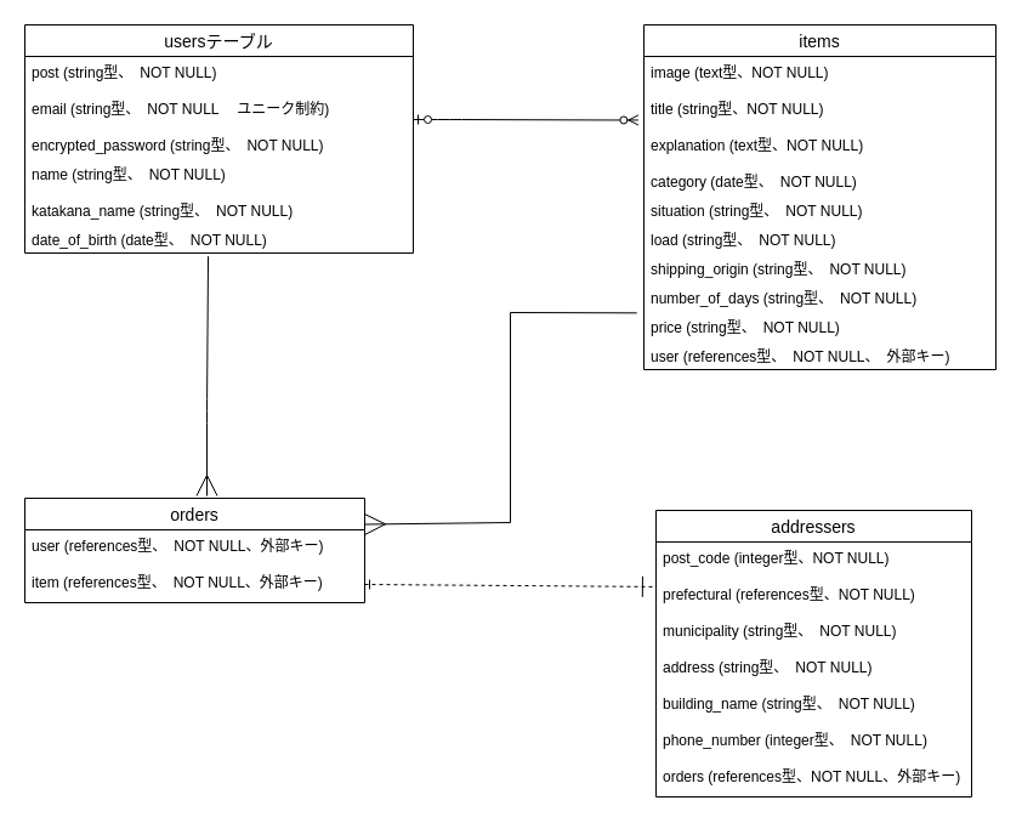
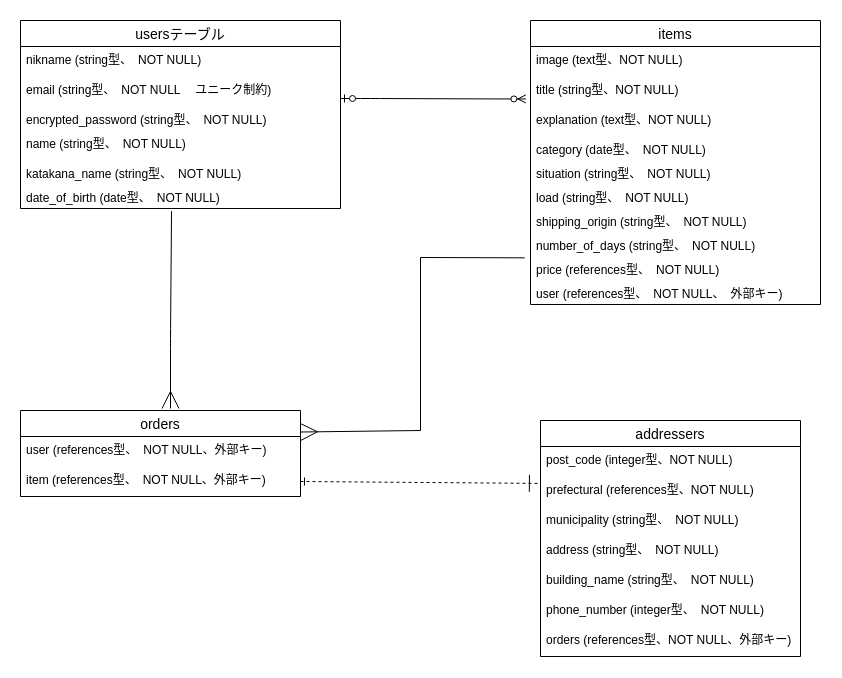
  <mxCell id="0" />
  <mxCell id="1" parent="0" />
  <mxCell id="2" value="usersテーブル" style="swimlane;fontStyle=0;childLayout=stackLayout;horizontal=1;startSize=26;horizontalStack=0;resizeParent=1;resizeParentMax=0;resizeLast=0;collapsible=1;marginBottom=0;align=center;fontSize=14;" parent="1" vertex="1"><mxGeometry y="20" width="320" height="188" as="geometry" x="20" /></mxCell>
- <mxCell id="3" value="post (string型、　NOT NULL)" style="text;strokeColor=none;fillColor=none;spacingLeft=4;spacingRight=4;overflow=hidden;rotatable=0;points=[[0,0.5],[1,0.5]];portConstraint=eastwest;fontSize=12;" parent="2" vertex="1"><mxGeometry y="26" width="320" height="30" as="geometry" /></mxCell>
+ <mxCell id="3" value="nikname (string型、　NOT NULL)" style="text;strokeColor=none;fillColor=none;spacingLeft=4;spacingRight=4;overflow=hidden;rotatable=0;points=[[0,0.5],[1,0.5]];portConstraint=eastwest;fontSize=12;" parent="2" vertex="1"><mxGeometry y="26" width="320" height="30" as="geometry" /></mxCell>
  <mxCell id="4" value="email (string型、　NOT NULL 　ユニーク制約)&#10;" style="text;strokeColor=none;fillColor=none;spacingLeft=4;spacingRight=4;overflow=hidden;rotatable=0;points=[[0,0.5],[1,0.5]];portConstraint=eastwest;fontSize=12;" parent="2" vertex="1"><mxGeometry y="56" width="320" height="30" as="geometry" /></mxCell>
  <mxCell id="5" value="encrypted_password (string型、　NOT NULL)" style="text;strokeColor=none;fillColor=none;spacingLeft=4;spacingRight=4;overflow=hidden;rotatable=0;points=[[0,0.5],[1,0.5]];portConstraint=eastwest;fontSize=12;" parent="2" vertex="1"><mxGeometry y="86" width="320" height="24" as="geometry" /></mxCell>
  <mxCell id="6" value="name (string型、　NOT NULL)" style="text;strokeColor=none;fillColor=none;spacingLeft=4;spacingRight=4;overflow=hidden;rotatable=0;points=[[0,0.5],[1,0.5]];portConstraint=eastwest;fontSize=12;" vertex="1" parent="2"><mxGeometry y="110" width="320" height="30" as="geometry" /></mxCell>
  <mxCell id="7" value="katakana_name (string型、　NOT NULL)" style="text;strokeColor=none;fillColor=none;spacingLeft=4;spacingRight=4;overflow=hidden;rotatable=0;points=[[0,0.5],[1,0.5]];portConstraint=eastwest;fontSize=12;" vertex="1" parent="2"><mxGeometry y="140" width="320" height="24" as="geometry" /></mxCell>
  <mxCell id="8" value="date_of_birth (date型、　NOT NULL)" style="text;strokeColor=none;fillColor=none;spacingLeft=4;spacingRight=4;overflow=hidden;rotatable=0;points=[[0,0.5],[1,0.5]];portConstraint=eastwest;fontSize=12;" vertex="1" parent="2"><mxGeometry y="164" width="320" height="24" as="geometry" /></mxCell>
  <mxCell id="9" value="items" style="swimlane;fontStyle=0;childLayout=stackLayout;horizontal=1;startSize=26;horizontalStack=0;resizeParent=1;resizeParentMax=0;resizeLast=0;collapsible=1;marginBottom=0;align=center;fontSize=14;" vertex="1" parent="1"><mxGeometry x="530" y="20" width="290" height="284" as="geometry" /></mxCell>
  <mxCell id="10" value="image (text型、NOT NULL)" style="text;strokeColor=none;fillColor=none;spacingLeft=4;spacingRight=4;overflow=hidden;rotatable=0;points=[[0,0.5],[1,0.5]];portConstraint=eastwest;fontSize=12;" vertex="1" parent="9"><mxGeometry y="26" width="290" height="30" as="geometry" /></mxCell>
  <mxCell id="11" value="title (string型、NOT NULL)" style="text;strokeColor=none;fillColor=none;spacingLeft=4;spacingRight=4;overflow=hidden;rotatable=0;points=[[0,0.5],[1,0.5]];portConstraint=eastwest;fontSize=12;" vertex="1" parent="9"><mxGeometry y="56" width="290" height="30" as="geometry" /></mxCell>
  <mxCell id="12" value="explanation (text型、NOT NULL)" style="text;strokeColor=none;fillColor=none;spacingLeft=4;spacingRight=4;overflow=hidden;rotatable=0;points=[[0,0.5],[1,0.5]];portConstraint=eastwest;fontSize=12;" vertex="1" parent="9"><mxGeometry y="86" width="290" height="30" as="geometry" /></mxCell>
  <mxCell id="13" value="category (date型、　NOT NULL)" style="text;strokeColor=none;fillColor=none;spacingLeft=4;spacingRight=4;overflow=hidden;rotatable=0;points=[[0,0.5],[1,0.5]];portConstraint=eastwest;fontSize=12;" vertex="1" parent="9"><mxGeometry y="116" width="290" height="24" as="geometry" /></mxCell>
  <mxCell id="14" value="situation (string型、　NOT NULL)" style="text;strokeColor=none;fillColor=none;spacingLeft=4;spacingRight=4;overflow=hidden;rotatable=0;points=[[0,0.5],[1,0.5]];portConstraint=eastwest;fontSize=12;" vertex="1" parent="9"><mxGeometry y="140" width="290" height="24" as="geometry" /></mxCell>
  <mxCell id="15" value="load (string型、　NOT NULL)" style="text;strokeColor=none;fillColor=none;spacingLeft=4;spacingRight=4;overflow=hidden;rotatable=0;points=[[0,0.5],[1,0.5]];portConstraint=eastwest;fontSize=12;" vertex="1" parent="9"><mxGeometry y="164" width="290" height="24" as="geometry" /></mxCell>
  <mxCell id="16" value="shipping_origin (string型、　NOT NULL)" style="text;strokeColor=none;fillColor=none;spacingLeft=4;spacingRight=4;overflow=hidden;rotatable=0;points=[[0,0.5],[1,0.5]];portConstraint=eastwest;fontSize=12;" vertex="1" parent="9"><mxGeometry y="188" width="290" height="24" as="geometry" /></mxCell>
  <mxCell id="17" value="number_of_days (string型、　NOT NULL)" style="text;strokeColor=none;fillColor=none;spacingLeft=4;spacingRight=4;overflow=hidden;rotatable=0;points=[[0,0.5],[1,0.5]];portConstraint=eastwest;fontSize=12;" vertex="1" parent="9"><mxGeometry y="212" width="290" height="24" as="geometry" /></mxCell>
- <mxCell id="18" value="price (string型、　NOT NULL)" style="text;strokeColor=none;fillColor=none;spacingLeft=4;spacingRight=4;overflow=hidden;rotatable=0;points=[[0,0.5],[1,0.5]];portConstraint=eastwest;fontSize=12;" vertex="1" parent="9"><mxGeometry y="236" width="290" height="24" as="geometry" /></mxCell>
+ <mxCell id="18" value="price (references型、　NOT NULL)" style="text;strokeColor=none;fillColor=none;spacingLeft=4;spacingRight=4;overflow=hidden;rotatable=0;points=[[0,0.5],[1,0.5]];portConstraint=eastwest;fontSize=12;" vertex="1" parent="9"><mxGeometry y="236" width="290" height="24" as="geometry" /></mxCell>
  <mxCell id="19" value="user (references型、　NOT NULL、　外部キー)" style="text;strokeColor=none;fillColor=none;spacingLeft=4;spacingRight=4;overflow=hidden;rotatable=0;points=[[0,0.5],[1,0.5]];portConstraint=eastwest;fontSize=12;" vertex="1" parent="9"><mxGeometry y="260" width="290" height="24" as="geometry" /></mxCell>
  <mxCell id="20" value="orders" style="swimlane;fontStyle=0;childLayout=stackLayout;horizontal=1;startSize=26;horizontalStack=0;resizeParent=1;resizeParentMax=0;resizeLast=0;collapsible=1;marginBottom=0;align=center;fontSize=14;" vertex="1" parent="1"><mxGeometry y="410" width="280" height="86" as="geometry" x="20" /></mxCell>
  <mxCell id="21" value="user (references型、　NOT NULL、外部キー)" style="text;strokeColor=none;fillColor=none;spacingLeft=4;spacingRight=4;overflow=hidden;rotatable=0;points=[[0,0.5],[1,0.5]];portConstraint=eastwest;fontSize=12;" vertex="1" parent="20"><mxGeometry y="26" width="280" height="30" as="geometry" /></mxCell>
  <mxCell id="22" value="item (references型、　NOT NULL、外部キー)" style="text;strokeColor=none;fillColor=none;spacingLeft=4;spacingRight=4;overflow=hidden;rotatable=0;points=[[0,0.5],[1,0.5]];portConstraint=eastwest;fontSize=12;" vertex="1" parent="20"><mxGeometry y="56" width="280" height="30" as="geometry" /></mxCell>
  <mxCell id="23" value="addressers" style="swimlane;fontStyle=0;childLayout=stackLayout;horizontal=1;startSize=26;horizontalStack=0;resizeParent=1;resizeParentMax=0;resizeLast=0;collapsible=1;marginBottom=0;align=center;fontSize=14;" vertex="1" parent="1"><mxGeometry x="540" y="420" width="260" height="236" as="geometry" /></mxCell>
  <mxCell id="24" value="post_code (integer型、NOT NULL)&#10;" style="text;strokeColor=none;fillColor=none;spacingLeft=4;spacingRight=4;overflow=hidden;rotatable=0;points=[[0,0.5],[1,0.5]];portConstraint=eastwest;fontSize=12;" vertex="1" parent="23"><mxGeometry y="26" width="260" height="30" as="geometry" /></mxCell>
  <mxCell id="25" value="prefectural (references型、NOT NULL)" style="text;strokeColor=none;fillColor=none;spacingLeft=4;spacingRight=4;overflow=hidden;rotatable=0;points=[[0,0.5],[1,0.5]];portConstraint=eastwest;fontSize=12;" vertex="1" parent="23"><mxGeometry y="56" width="260" height="30" as="geometry" /></mxCell>
  <mxCell id="26" value="municipality (string型、　NOT NULL)&#10;" style="text;strokeColor=none;fillColor=none;spacingLeft=4;spacingRight=4;overflow=hidden;rotatable=0;points=[[0,0.5],[1,0.5]];portConstraint=eastwest;fontSize=12;" vertex="1" parent="23"><mxGeometry y="86" width="260" height="30" as="geometry" /></mxCell>
  <mxCell id="27" value="address (string型、　NOT NULL)" style="text;strokeColor=none;fillColor=none;spacingLeft=4;spacingRight=4;overflow=hidden;rotatable=0;points=[[0,0.5],[1,0.5]];portConstraint=eastwest;fontSize=12;" vertex="1" parent="23"><mxGeometry y="116" width="260" height="30" as="geometry" /></mxCell>
  <mxCell id="28" value="building_name (string型、　NOT NULL)" style="text;strokeColor=none;fillColor=none;spacingLeft=4;spacingRight=4;overflow=hidden;rotatable=0;points=[[0,0.5],[1,0.5]];portConstraint=eastwest;fontSize=12;" vertex="1" parent="23"><mxGeometry y="146" width="260" height="30" as="geometry" /></mxCell>
  <mxCell id="29" value="phone_number (integer型、　NOT NULL)" style="text;strokeColor=none;fillColor=none;spacingLeft=4;spacingRight=4;overflow=hidden;rotatable=0;points=[[0,0.5],[1,0.5]];portConstraint=eastwest;fontSize=12;" vertex="1" parent="23"><mxGeometry y="176" width="260" height="30" as="geometry" /></mxCell>
  <mxCell id="30" value="orders (references型、NOT NULL、外部キー)&#10;" style="text;strokeColor=none;fillColor=none;spacingLeft=4;spacingRight=4;overflow=hidden;rotatable=0;points=[[0,0.5],[1,0.5]];portConstraint=eastwest;fontSize=12;" vertex="1" parent="23"><mxGeometry y="206" width="260" height="30" as="geometry" /></mxCell>
  <mxCell id="31" value="" style="edgeStyle=entityRelationEdgeStyle;fontSize=12;html=1;endArrow=ERzeroToMany;startArrow=ERzeroToOne;entryX=-0.016;entryY=0.748;entryDx=0;entryDy=0;entryPerimeter=0;" edge="1" parent="1" target="11"><mxGeometry width="100" height="100" relative="1" as="geometry"><mxPoint x="340" y="98" as="sourcePoint" /><mxPoint x="460" y="64" as="targetPoint" /></mxGeometry></mxCell>
  <mxCell id="32" value="" style="endArrow=ERmany;html=1;rounded=1;endFill=0;strokeWidth=1;endSize=15;startSize=6;exitX=0.472;exitY=1.111;exitDx=0;exitDy=0;exitPerimeter=0;" edge="1" parent="1" source="8"><mxGeometry relative="1" as="geometry"><mxPoint x="170" y="408" as="sourcePoint" /><mxPoint x="170" y="408" as="targetPoint" /><Array as="points"><mxPoint x="170" y="338" /></Array></mxGeometry></mxCell>
  <mxCell id="33" value="" style="endArrow=ERmany;html=1;rounded=0;startSize=6;endSize=15;strokeWidth=1;endFill=0;exitX=-0.02;exitY=0.056;exitDx=0;exitDy=0;exitPerimeter=0;entryX=1;entryY=0.25;entryDx=0;entryDy=0;" edge="1" parent="1" source="18" target="20"><mxGeometry relative="1" as="geometry"><mxPoint x="350" y="290" as="sourcePoint" /><mxPoint x="310" y="430" as="targetPoint" /><Array as="points"><mxPoint x="420" y="257" /><mxPoint x="420" y="430" /></Array></mxGeometry></mxCell>
  <mxCell id="34" value="" style="endArrow=ERone;html=1;rounded=1;startSize=6;endSize=15;strokeWidth=1;entryX=-0.01;entryY=0.23;entryDx=0;entryDy=0;entryPerimeter=0;exitX=1;exitY=0.5;exitDx=0;exitDy=0;endFill=0;startArrow=ERone;startFill=0;targetPerimeterSpacing=15;sourcePerimeterSpacing=6;dashed=1;" edge="1" parent="1" source="22" target="25"><mxGeometry relative="1" as="geometry"><mxPoint x="350" y="290" as="sourcePoint" /><mxPoint x="510" y="290" as="targetPoint" /><Array as="points" /></mxGeometry></mxCell>
